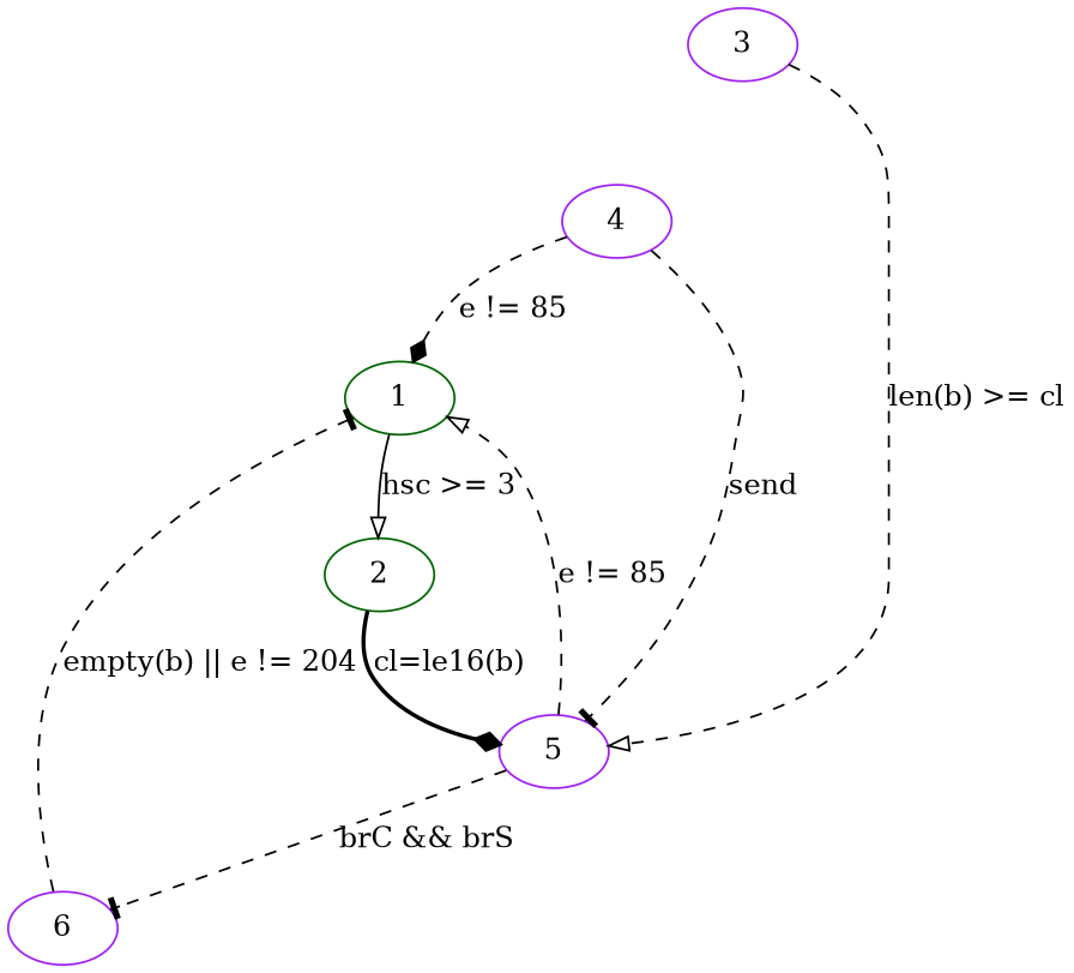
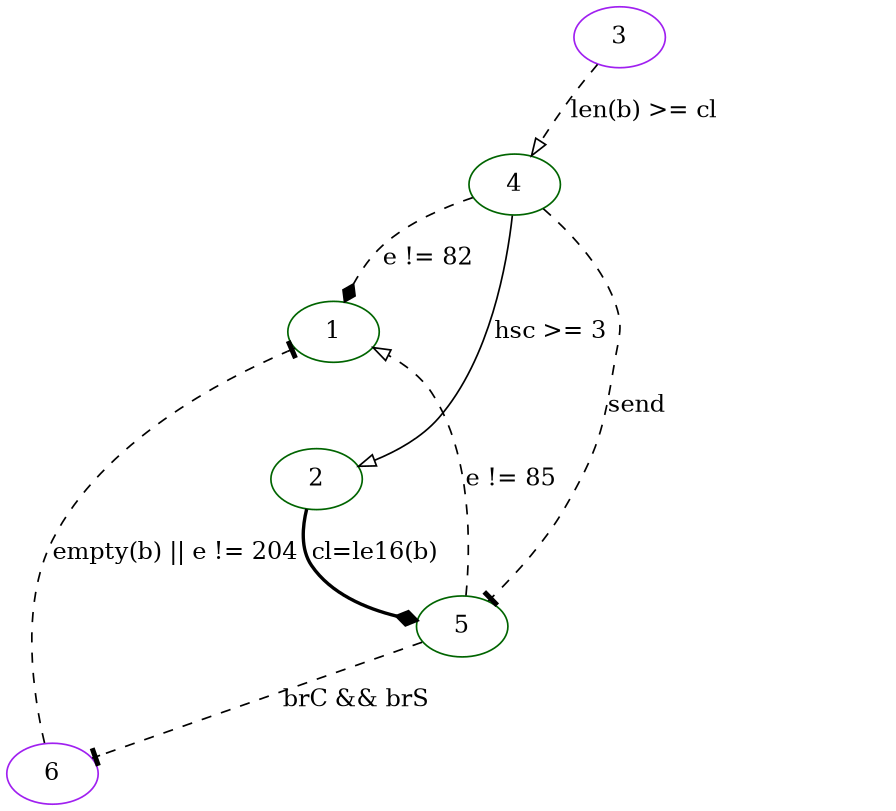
  digraph {
    node [color=darkgreen]
    edge [arrowhead=onormal style=dashed]
    1
    2
-   5 [color=purple]
+   5
    3 [color=purple]
-   4 [color=purple]
+   4
    6 [color=purple]
-   1 -> 2 [label="hsc >= 3" style=solid]
+   4 -> 2 [label="hsc >= 3" style=solid]
    2 -> 5 [arrowhead=diamond label="cl=le16(b)" style=bold]
    5 -> 1 [label="e != 85"]
    5 -> 6 [arrowhead=tee label="brC && brS"]
-   3 -> 5 [label="len(b) >= cl"]
-   4 -> 1 [arrowhead=diamond label="e != 85"]
+   3 -> 4 [label="len(b) >= cl"]
+   4 -> 1 [arrowhead=diamond label="e != 82"]
    4 -> 5 [arrowhead=tee label=send]
    6 -> 1 [arrowhead=tee label="empty(b) || e != 204"]
  }
